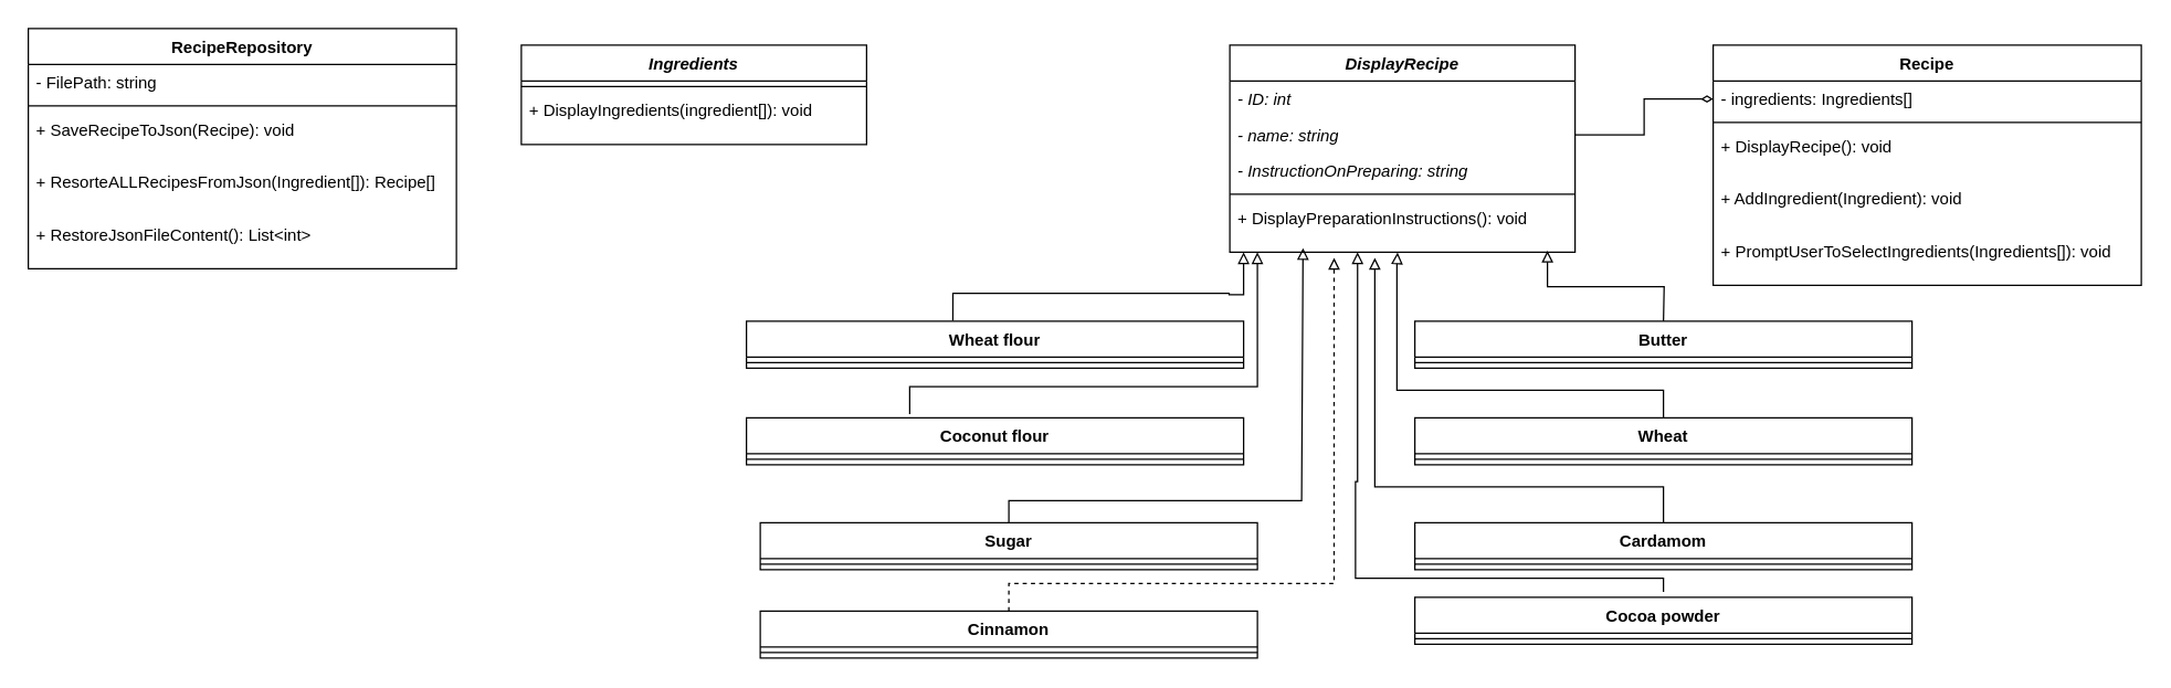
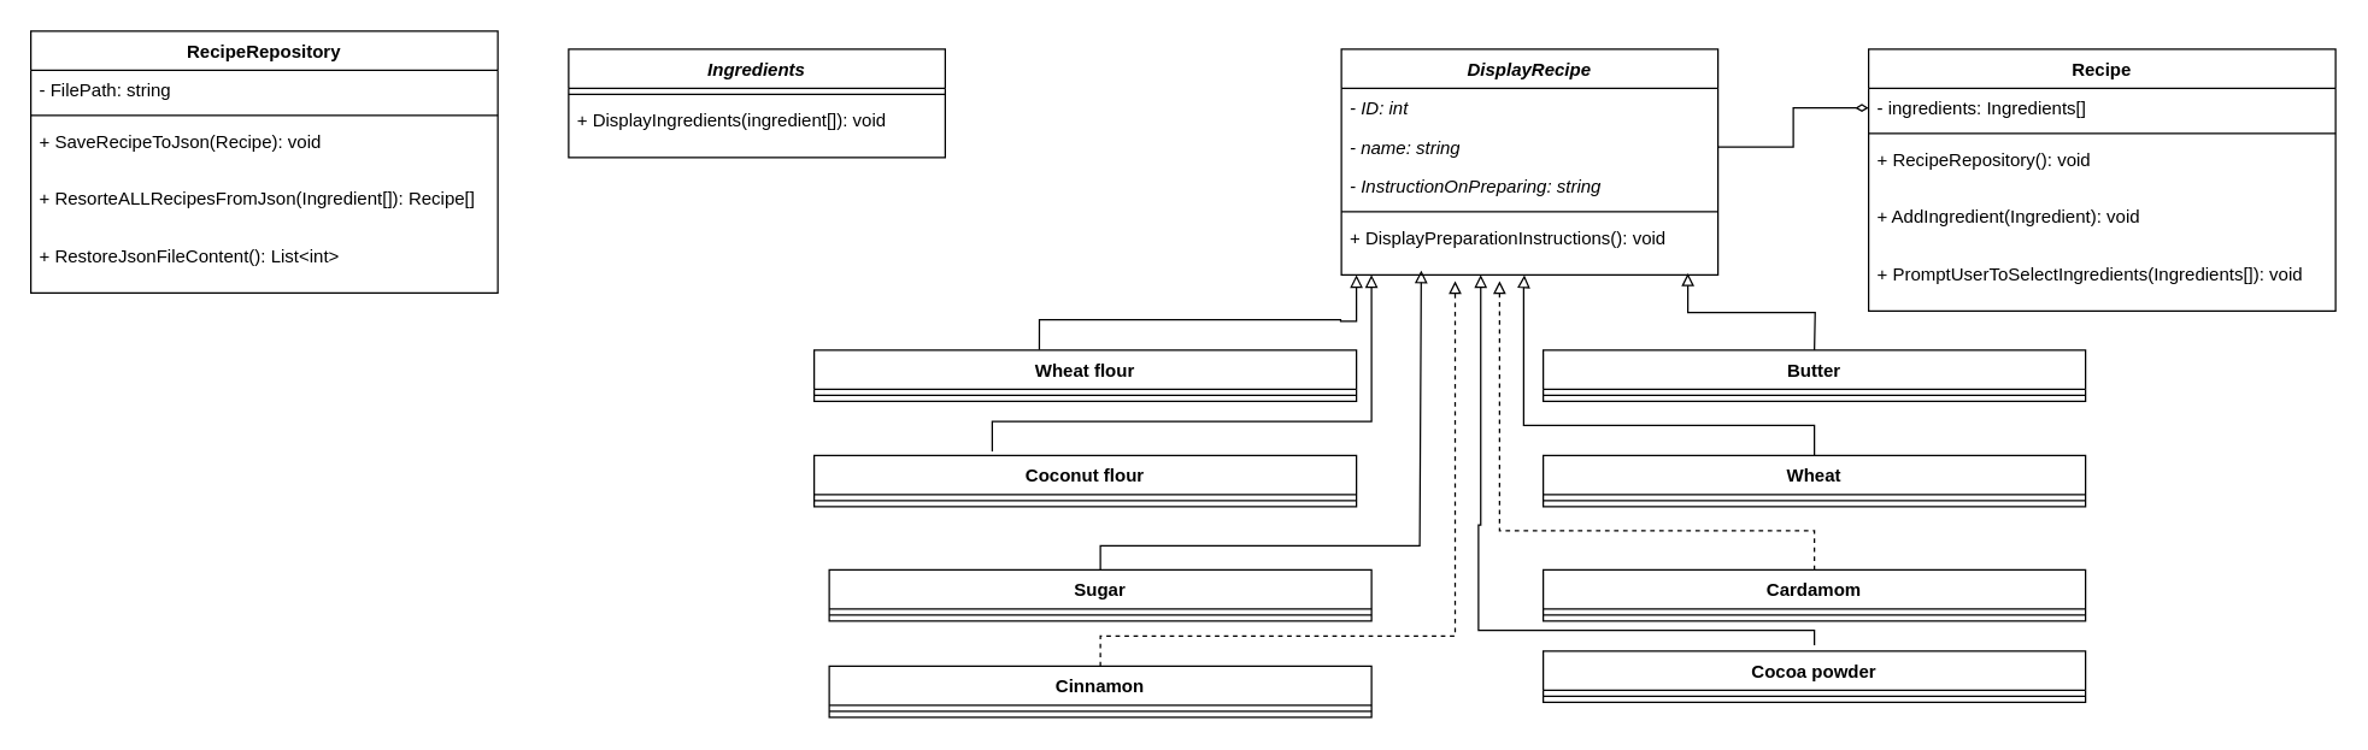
  <mxCell id="0" />
  <mxCell id="1" parent="0" />
  <mxCell id="2" value="&lt;i&gt;DisplayRecipe&lt;/i&gt;" style="swimlane;fontStyle=1;align=center;verticalAlign=top;childLayout=stackLayout;horizontal=1;startSize=26;horizontalStack=0;resizeParent=1;resizeParentMax=0;resizeLast=0;collapsible=1;marginBottom=0;whiteSpace=wrap;html=1;" vertex="1" parent="1"><mxGeometry x="890" y="32" width="250" height="150" as="geometry" /></mxCell>
  <mxCell id="3" value="&lt;i&gt;- ID: int&lt;/i&gt;" style="text;strokeColor=none;fillColor=none;align=left;verticalAlign=top;spacingLeft=4;spacingRight=4;overflow=hidden;rotatable=0;points=[[0,0.5],[1,0.5]];portConstraint=eastwest;whiteSpace=wrap;html=1;" vertex="1" parent="2"><mxGeometry y="26" width="250" height="26" as="geometry" /></mxCell>
  <mxCell id="4" value="&lt;i&gt;- name: string&lt;/i&gt;" style="text;strokeColor=none;fillColor=none;align=left;verticalAlign=top;spacingLeft=4;spacingRight=4;overflow=hidden;rotatable=0;points=[[0,0.5],[1,0.5]];portConstraint=eastwest;whiteSpace=wrap;html=1;" vertex="1" parent="2"><mxGeometry y="52" width="250" height="26" as="geometry" /></mxCell>
  <mxCell id="5" value="&lt;i&gt;- InstructionOnPreparing: string&lt;/i&gt;" style="text;strokeColor=none;fillColor=none;align=left;verticalAlign=top;spacingLeft=4;spacingRight=4;overflow=hidden;rotatable=0;points=[[0,0.5],[1,0.5]];portConstraint=eastwest;whiteSpace=wrap;html=1;" vertex="1" parent="2"><mxGeometry y="78" width="250" height="26" as="geometry" /></mxCell>
  <mxCell id="6" value="" style="line;strokeWidth=1;fillColor=none;align=left;verticalAlign=middle;spacingTop=-1;spacingLeft=3;spacingRight=3;rotatable=0;labelPosition=right;points=[];portConstraint=eastwest;strokeColor=inherit;" vertex="1" parent="2"><mxGeometry y="104" width="250" height="8" as="geometry" /></mxCell>
  <mxCell id="7" value="+ DisplayPreparationInstructions(): void" style="text;strokeColor=none;fillColor=none;align=left;verticalAlign=top;spacingLeft=4;spacingRight=4;overflow=hidden;rotatable=0;points=[[0,0.5],[1,0.5]];portConstraint=eastwest;whiteSpace=wrap;html=1;" vertex="1" parent="2"><mxGeometry y="112" width="250" height="38" as="geometry" /></mxCell>
  <mxCell id="8" value="Recipe" style="swimlane;fontStyle=1;align=center;verticalAlign=top;childLayout=stackLayout;horizontal=1;startSize=26;horizontalStack=0;resizeParent=1;resizeParentMax=0;resizeLast=0;collapsible=1;marginBottom=0;whiteSpace=wrap;html=1;" vertex="1" parent="1"><mxGeometry x="1240" y="32" width="310" height="174" as="geometry" /></mxCell>
  <mxCell id="9" value="- ingredients: Ingredients[]" style="text;strokeColor=none;fillColor=none;align=left;verticalAlign=top;spacingLeft=4;spacingRight=4;overflow=hidden;rotatable=0;points=[[0,0.5],[1,0.5]];portConstraint=eastwest;whiteSpace=wrap;html=1;" vertex="1" parent="8"><mxGeometry y="26" width="310" height="26" as="geometry" /></mxCell>
  <mxCell id="10" value="" style="line;strokeWidth=1;fillColor=none;align=left;verticalAlign=middle;spacingTop=-1;spacingLeft=3;spacingRight=3;rotatable=0;labelPosition=right;points=[];portConstraint=eastwest;strokeColor=inherit;" vertex="1" parent="8"><mxGeometry y="52" width="310" height="8" as="geometry" /></mxCell>
- <mxCell id="11" value="+ DisplayRecipe(): void" style="text;strokeColor=none;fillColor=none;align=left;verticalAlign=top;spacingLeft=4;spacingRight=4;overflow=hidden;rotatable=0;points=[[0,0.5],[1,0.5]];portConstraint=eastwest;whiteSpace=wrap;html=1;" vertex="1" parent="8"><mxGeometry y="60" width="310" height="38" as="geometry" /></mxCell>
+ <mxCell id="11" value="+ RecipeRepository(): void" style="text;strokeColor=none;fillColor=none;align=left;verticalAlign=top;spacingLeft=4;spacingRight=4;overflow=hidden;rotatable=0;points=[[0,0.5],[1,0.5]];portConstraint=eastwest;whiteSpace=wrap;html=1;" vertex="1" parent="8"><mxGeometry y="60" width="310" height="38" as="geometry" /></mxCell>
  <mxCell id="12" value="+ AddIngredient(Ingredient):&amp;nbsp;void" style="text;strokeColor=none;fillColor=none;align=left;verticalAlign=top;spacingLeft=4;spacingRight=4;overflow=hidden;rotatable=0;points=[[0,0.5],[1,0.5]];portConstraint=eastwest;whiteSpace=wrap;html=1;" vertex="1" parent="8"><mxGeometry y="98" width="310" height="38" as="geometry" /></mxCell>
  <mxCell id="13" value="+ PromptUserToSelectIngredients(Ingredients[]):&amp;nbsp;void" style="text;strokeColor=none;fillColor=none;align=left;verticalAlign=top;spacingLeft=4;spacingRight=4;overflow=hidden;rotatable=0;points=[[0,0.5],[1,0.5]];portConstraint=eastwest;whiteSpace=wrap;html=1;" vertex="1" parent="8"><mxGeometry y="136" width="310" height="38" as="geometry" /></mxCell>
  <mxCell id="14" style="edgeStyle=orthogonalEdgeStyle;rounded=0;orthogonalLoop=1;jettySize=auto;html=1;exitX=1;exitY=0.5;exitDx=0;exitDy=0;entryX=0;entryY=0.5;entryDx=0;entryDy=0;fontFamily=Helvetica;fontSize=12;fontColor=default;fontStyle=1;endArrow=diamondThin;endFill=0;" edge="1" parent="1" source="4" target="9"><mxGeometry relative="1" as="geometry" /></mxCell>
  <mxCell id="15" style="edgeStyle=orthogonalEdgeStyle;rounded=0;orthogonalLoop=1;jettySize=auto;html=1;exitX=0.5;exitY=0;exitDx=0;exitDy=0;fontFamily=Helvetica;fontSize=12;fontColor=default;fontStyle=1;endArrow=block;endFill=0;entryX=0.162;entryY=1.008;entryDx=0;entryDy=0;entryPerimeter=0;" edge="1" parent="1"><mxGeometry relative="1" as="geometry"><mxPoint x="899.97" y="182.004" as="targetPoint" /><mxPoint x="689.47" y="231.7" as="sourcePoint" /><Array as="points"><mxPoint x="689.47" y="211.7" /><mxPoint x="889.47" y="211.7" /><mxPoint x="899.47" y="212.7" /></Array></mxGeometry></mxCell>
  <mxCell id="16" value="&lt;div&gt;Wheat flour&lt;/div&gt;" style="swimlane;fontStyle=1;align=center;verticalAlign=top;childLayout=stackLayout;horizontal=1;startSize=26;horizontalStack=0;resizeParent=1;resizeParentMax=0;resizeLast=0;collapsible=1;marginBottom=0;whiteSpace=wrap;html=1;direction=east;" vertex="1" parent="1"><mxGeometry x="540" y="232" width="360" height="34" as="geometry"><mxRectangle x="-120" y="320" width="100" height="30" as="alternateBounds" /></mxGeometry></mxCell>
  <mxCell id="17" value="" style="line;strokeWidth=1;fillColor=none;align=left;verticalAlign=middle;spacingTop=-1;spacingLeft=3;spacingRight=3;rotatable=0;labelPosition=right;points=[];portConstraint=eastwest;strokeColor=inherit;" vertex="1" parent="16"><mxGeometry y="26" width="360" height="8" as="geometry" /></mxCell>
  <mxCell id="18" style="edgeStyle=orthogonalEdgeStyle;rounded=0;orthogonalLoop=1;jettySize=auto;html=1;exitX=0.5;exitY=0;exitDx=0;exitDy=0;fontFamily=Helvetica;fontSize=12;fontColor=default;fontStyle=1;endArrow=block;endFill=0;entryX=0.486;entryY=1.005;entryDx=0;entryDy=0;entryPerimeter=0;" edge="1" parent="1" source="19" target="7"><mxGeometry relative="1" as="geometry"><mxPoint x="1010" y="192" as="targetPoint" /><Array as="points"><mxPoint x="1204" y="282" /><mxPoint x="1011" y="282" /><mxPoint x="1011" y="192" /><mxPoint x="1011" y="192" /></Array></mxGeometry></mxCell>
  <mxCell id="19" value="&lt;div&gt;Wheat&lt;/div&gt;" style="swimlane;fontStyle=1;align=center;verticalAlign=top;childLayout=stackLayout;horizontal=1;startSize=26;horizontalStack=0;resizeParent=1;resizeParentMax=0;resizeLast=0;collapsible=1;marginBottom=0;whiteSpace=wrap;html=1;direction=east;" vertex="1" parent="1"><mxGeometry x="1024" y="302" width="360" height="34" as="geometry"><mxRectangle x="-120" y="320" width="100" height="30" as="alternateBounds" /></mxGeometry></mxCell>
  <mxCell id="20" value="" style="line;strokeWidth=1;fillColor=none;align=left;verticalAlign=middle;spacingTop=-1;spacingLeft=3;spacingRight=3;rotatable=0;labelPosition=right;points=[];portConstraint=eastwest;strokeColor=inherit;" vertex="1" parent="19"><mxGeometry y="26" width="360" height="8" as="geometry" /></mxCell>
  <mxCell id="21" value="&lt;div&gt;Coconut flour&lt;/div&gt;&lt;div&gt;&lt;br&gt;&lt;/div&gt;" style="swimlane;fontStyle=1;align=center;verticalAlign=top;childLayout=stackLayout;horizontal=1;startSize=26;horizontalStack=0;resizeParent=1;resizeParentMax=0;resizeLast=0;collapsible=1;marginBottom=0;whiteSpace=wrap;html=1;direction=east;" vertex="1" parent="1"><mxGeometry x="540" y="302" width="360" height="34" as="geometry"><mxRectangle x="-120" y="320" width="100" height="30" as="alternateBounds" /></mxGeometry></mxCell>
  <mxCell id="22" value="" style="line;strokeWidth=1;fillColor=none;align=left;verticalAlign=middle;spacingTop=-1;spacingLeft=3;spacingRight=3;rotatable=0;labelPosition=right;points=[];portConstraint=eastwest;strokeColor=inherit;" vertex="1" parent="21"><mxGeometry y="26" width="360" height="8" as="geometry" /></mxCell>
  <mxCell id="23" style="edgeStyle=orthogonalEdgeStyle;rounded=0;orthogonalLoop=1;jettySize=auto;html=1;fontFamily=Helvetica;fontSize=12;fontColor=default;fontStyle=1;endArrow=block;endFill=0;entryX=0.92;entryY=0.973;entryDx=0;entryDy=0;entryPerimeter=0;" edge="1" parent="1" target="7"><mxGeometry relative="1" as="geometry"><mxPoint x="1120" y="192" as="targetPoint" /><mxPoint x="1204" y="232" as="sourcePoint" /></mxGeometry></mxCell>
  <mxCell id="24" value="&lt;div&gt;Butter&lt;/div&gt;&lt;div&gt;&lt;br&gt;&lt;/div&gt;" style="swimlane;fontStyle=1;align=center;verticalAlign=top;childLayout=stackLayout;horizontal=1;startSize=26;horizontalStack=0;resizeParent=1;resizeParentMax=0;resizeLast=0;collapsible=1;marginBottom=0;whiteSpace=wrap;html=1;direction=east;" vertex="1" parent="1"><mxGeometry x="1024" y="232" width="360" height="34" as="geometry"><mxRectangle x="-120" y="320" width="100" height="30" as="alternateBounds" /></mxGeometry></mxCell>
  <mxCell id="25" value="" style="line;strokeWidth=1;fillColor=none;align=left;verticalAlign=middle;spacingTop=-1;spacingLeft=3;spacingRight=3;rotatable=0;labelPosition=right;points=[];portConstraint=eastwest;strokeColor=inherit;" vertex="1" parent="24"><mxGeometry y="26" width="360" height="8" as="geometry" /></mxCell>
  <mxCell id="26" value="&lt;div&gt;Cinnamon&lt;br&gt;&lt;/div&gt;" style="swimlane;fontStyle=1;align=center;verticalAlign=top;childLayout=stackLayout;horizontal=1;startSize=26;horizontalStack=0;resizeParent=1;resizeParentMax=0;resizeLast=0;collapsible=1;marginBottom=0;whiteSpace=wrap;html=1;direction=east;" vertex="1" parent="1"><mxGeometry x="550" y="442" width="360" height="34" as="geometry"><mxRectangle x="-120" y="320" width="100" height="30" as="alternateBounds" /></mxGeometry></mxCell>
  <mxCell id="27" value="" style="line;strokeWidth=1;fillColor=none;align=left;verticalAlign=middle;spacingTop=-1;spacingLeft=3;spacingRight=3;rotatable=0;labelPosition=right;points=[];portConstraint=eastwest;strokeColor=inherit;" vertex="1" parent="26"><mxGeometry y="26" width="360" height="8" as="geometry" /></mxCell>
  <mxCell id="28" style="edgeStyle=orthogonalEdgeStyle;rounded=0;orthogonalLoop=1;jettySize=auto;html=1;exitX=0.5;exitY=0;exitDx=0;exitDy=0;fontFamily=Helvetica;fontSize=12;fontColor=default;fontStyle=1;entryX=0.37;entryY=1.102;entryDx=0;entryDy=0;entryPerimeter=0;endArrow=block;endFill=0;" edge="1" parent="1"><mxGeometry relative="1" as="geometry"><mxPoint x="982.5" y="181.996" as="targetPoint" /><mxPoint x="1204" y="428.12" as="sourcePoint" /><Array as="points"><mxPoint x="1204" y="418.12" /><mxPoint x="981" y="418.12" /><mxPoint x="981" y="348.12" /><mxPoint x="983" y="348.12" /></Array></mxGeometry></mxCell>
  <mxCell id="29" value="&lt;div&gt;&lt;div&gt;Cocoa powder&lt;/div&gt;&lt;div&gt;&lt;br&gt;&lt;/div&gt;&lt;/div&gt;" style="swimlane;fontStyle=1;align=center;verticalAlign=top;childLayout=stackLayout;horizontal=1;startSize=26;horizontalStack=0;resizeParent=1;resizeParentMax=0;resizeLast=0;collapsible=1;marginBottom=0;whiteSpace=wrap;html=1;direction=east;" vertex="1" parent="1"><mxGeometry x="1024" y="432" width="360" height="34" as="geometry"><mxRectangle x="-120" y="320" width="100" height="30" as="alternateBounds" /></mxGeometry></mxCell>
  <mxCell id="30" value="" style="line;strokeWidth=1;fillColor=none;align=left;verticalAlign=middle;spacingTop=-1;spacingLeft=3;spacingRight=3;rotatable=0;labelPosition=right;points=[];portConstraint=eastwest;strokeColor=inherit;" vertex="1" parent="29"><mxGeometry y="26" width="360" height="8" as="geometry" /></mxCell>
  <mxCell id="31" value="&lt;div&gt;Cardamom&lt;br&gt;&lt;/div&gt;" style="swimlane;fontStyle=1;align=center;verticalAlign=top;childLayout=stackLayout;horizontal=1;startSize=26;horizontalStack=0;resizeParent=1;resizeParentMax=0;resizeLast=0;collapsible=1;marginBottom=0;whiteSpace=wrap;html=1;direction=east;" vertex="1" parent="1"><mxGeometry x="1024" y="378" width="360" height="34" as="geometry"><mxRectangle x="-120" y="320" width="100" height="30" as="alternateBounds" /></mxGeometry></mxCell>
  <mxCell id="32" value="" style="line;strokeWidth=1;fillColor=none;align=left;verticalAlign=middle;spacingTop=-1;spacingLeft=3;spacingRight=3;rotatable=0;labelPosition=right;points=[];portConstraint=eastwest;strokeColor=inherit;" vertex="1" parent="31"><mxGeometry y="26" width="360" height="8" as="geometry" /></mxCell>
  <mxCell id="33" value="&lt;div&gt;Sugar&lt;br&gt;&lt;/div&gt;" style="swimlane;fontStyle=1;align=center;verticalAlign=top;childLayout=stackLayout;horizontal=1;startSize=26;horizontalStack=0;resizeParent=1;resizeParentMax=0;resizeLast=0;collapsible=1;marginBottom=0;whiteSpace=wrap;html=1;direction=east;" vertex="1" parent="1"><mxGeometry x="550" y="378" width="360" height="34" as="geometry"><mxRectangle x="-120" y="320" width="100" height="30" as="alternateBounds" /></mxGeometry></mxCell>
  <mxCell id="34" value="" style="line;strokeWidth=1;fillColor=none;align=left;verticalAlign=middle;spacingTop=-1;spacingLeft=3;spacingRight=3;rotatable=0;labelPosition=right;points=[];portConstraint=eastwest;strokeColor=inherit;" vertex="1" parent="33"><mxGeometry y="26" width="360" height="8" as="geometry" /></mxCell>
  <mxCell id="35" style="edgeStyle=orthogonalEdgeStyle;rounded=0;orthogonalLoop=1;jettySize=auto;html=1;exitX=0.5;exitY=0;exitDx=0;exitDy=0;entryX=0.327;entryY=1.072;entryDx=0;entryDy=0;entryPerimeter=0;fontFamily=Helvetica;fontSize=12;fontColor=default;fontStyle=1;endArrow=block;endFill=0;" edge="1" parent="1"><mxGeometry relative="1" as="geometry"><mxPoint x="658.23" y="299.26" as="sourcePoint" /><mxPoint x="909.98" y="181.996" as="targetPoint" /><Array as="points"><mxPoint x="658.23" y="279.26" /><mxPoint x="910.23" y="279.26" /></Array></mxGeometry></mxCell>
  <mxCell id="36" style="edgeStyle=orthogonalEdgeStyle;rounded=0;orthogonalLoop=1;jettySize=auto;html=1;exitX=0.5;exitY=0;exitDx=0;exitDy=0;entryX=0.212;entryY=0.921;entryDx=0;entryDy=0;entryPerimeter=0;fontFamily=Helvetica;fontSize=12;fontColor=default;fontStyle=1;endArrow=block;endFill=0;" edge="1" parent="1" source="33" target="7"><mxGeometry relative="1" as="geometry"><Array as="points"><mxPoint x="730" y="362" /><mxPoint x="942" y="362" /></Array></mxGeometry></mxCell>
- <mxCell id="37" style="edgeStyle=orthogonalEdgeStyle;rounded=0;orthogonalLoop=1;jettySize=auto;html=1;exitX=0.5;exitY=0;exitDx=0;exitDy=0;entryX=0.42;entryY=1.108;entryDx=0;entryDy=0;entryPerimeter=0;fontFamily=Helvetica;fontSize=12;fontColor=default;fontStyle=1;endArrow=block;endFill=0;" edge="1" parent="1" source="31" target="7"><mxGeometry relative="1" as="geometry"><Array as="points"><mxPoint x="1204" y="352" /><mxPoint x="995" y="352" /></Array></mxGeometry></mxCell>
+ <mxCell id="37" style="edgeStyle=orthogonalEdgeStyle;rounded=0;orthogonalLoop=1;jettySize=auto;html=1;exitX=0.5;exitY=0;exitDx=0;exitDy=0;entryX=0.42;entryY=1.108;entryDx=0;entryDy=0;entryPerimeter=0;fontFamily=Helvetica;fontSize=12;fontColor=default;fontStyle=1;endArrow=block;endFill=0;dashed=1;" edge="1" parent="1" source="31" target="7"><mxGeometry relative="1" as="geometry"><Array as="points"><mxPoint x="1204" y="352" /><mxPoint x="995" y="352" /></Array></mxGeometry></mxCell>
  <mxCell id="38" style="edgeStyle=orthogonalEdgeStyle;rounded=0;orthogonalLoop=1;jettySize=auto;html=1;exitX=0.5;exitY=0;exitDx=0;exitDy=0;entryX=0.302;entryY=1.108;entryDx=0;entryDy=0;entryPerimeter=0;fontFamily=Helvetica;fontSize=12;fontColor=default;fontStyle=1;endArrow=block;endFill=0;dashed=1;" edge="1" parent="1" source="26" target="7"><mxGeometry relative="1" as="geometry"><Array as="points"><mxPoint x="730" y="422" /><mxPoint x="966" y="422" /></Array></mxGeometry></mxCell>
  <mxCell id="39" value="&lt;i&gt;Ingredients&lt;/i&gt;" style="swimlane;fontStyle=1;align=center;verticalAlign=top;childLayout=stackLayout;horizontal=1;startSize=26;horizontalStack=0;resizeParent=1;resizeParentMax=0;resizeLast=0;collapsible=1;marginBottom=0;whiteSpace=wrap;html=1;" vertex="1" parent="1"><mxGeometry x="377" y="32" width="250" height="72" as="geometry" /></mxCell>
  <mxCell id="40" value="" style="line;strokeWidth=1;fillColor=none;align=left;verticalAlign=middle;spacingTop=-1;spacingLeft=3;spacingRight=3;rotatable=0;labelPosition=right;points=[];portConstraint=eastwest;strokeColor=inherit;" vertex="1" parent="39"><mxGeometry y="26" width="250" height="8" as="geometry" /></mxCell>
  <mxCell id="41" value="+ DisplayIngredients(ingredient[]): void" style="text;strokeColor=none;fillColor=none;align=left;verticalAlign=top;spacingLeft=4;spacingRight=4;overflow=hidden;rotatable=0;points=[[0,0.5],[1,0.5]];portConstraint=eastwest;whiteSpace=wrap;html=1;" vertex="1" parent="39"><mxGeometry y="34" width="250" height="38" as="geometry" /></mxCell>
  <mxCell id="42" value="RecipeRepository" style="swimlane;fontStyle=1;align=center;verticalAlign=top;childLayout=stackLayout;horizontal=1;startSize=26;horizontalStack=0;resizeParent=1;resizeParentMax=0;resizeLast=0;collapsible=1;marginBottom=0;whiteSpace=wrap;html=1;" vertex="1" parent="1"><mxGeometry x="20" y="20" width="310" height="174" as="geometry" /></mxCell>
  <mxCell id="43" value="- FilePath: string" style="text;strokeColor=none;fillColor=none;align=left;verticalAlign=top;spacingLeft=4;spacingRight=4;overflow=hidden;rotatable=0;points=[[0,0.5],[1,0.5]];portConstraint=eastwest;whiteSpace=wrap;html=1;" vertex="1" parent="42"><mxGeometry y="26" width="310" height="26" as="geometry" /></mxCell>
  <mxCell id="44" value="" style="line;strokeWidth=1;fillColor=none;align=left;verticalAlign=middle;spacingTop=-1;spacingLeft=3;spacingRight=3;rotatable=0;labelPosition=right;points=[];portConstraint=eastwest;strokeColor=inherit;" vertex="1" parent="42"><mxGeometry y="52" width="310" height="8" as="geometry" /></mxCell>
  <mxCell id="45" value="+ SaveRecipeToJson(Recipe): void" style="text;strokeColor=none;fillColor=none;align=left;verticalAlign=top;spacingLeft=4;spacingRight=4;overflow=hidden;rotatable=0;points=[[0,0.5],[1,0.5]];portConstraint=eastwest;whiteSpace=wrap;html=1;" vertex="1" parent="42"><mxGeometry y="60" width="310" height="38" as="geometry" /></mxCell>
  <mxCell id="46" value="+ ResorteALLRecipesFromJson(Ingredient[]): Recipe[]" style="text;strokeColor=none;fillColor=none;align=left;verticalAlign=top;spacingLeft=4;spacingRight=4;overflow=hidden;rotatable=0;points=[[0,0.5],[1,0.5]];portConstraint=eastwest;whiteSpace=wrap;html=1;" vertex="1" parent="42"><mxGeometry y="98" width="310" height="38" as="geometry" /></mxCell>
  <mxCell id="47" value="+ RestoreJsonFileContent(): List&amp;lt;int&amp;gt;" style="text;strokeColor=none;fillColor=none;align=left;verticalAlign=top;spacingLeft=4;spacingRight=4;overflow=hidden;rotatable=0;points=[[0,0.5],[1,0.5]];portConstraint=eastwest;whiteSpace=wrap;html=1;" vertex="1" parent="42"><mxGeometry y="136" width="310" height="38" as="geometry" /></mxCell>
